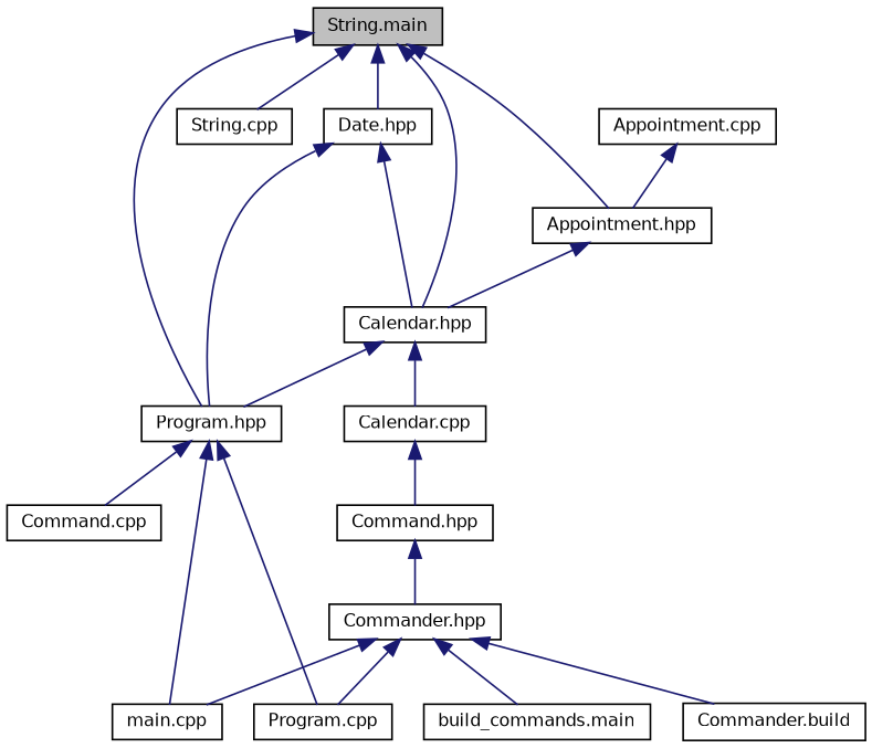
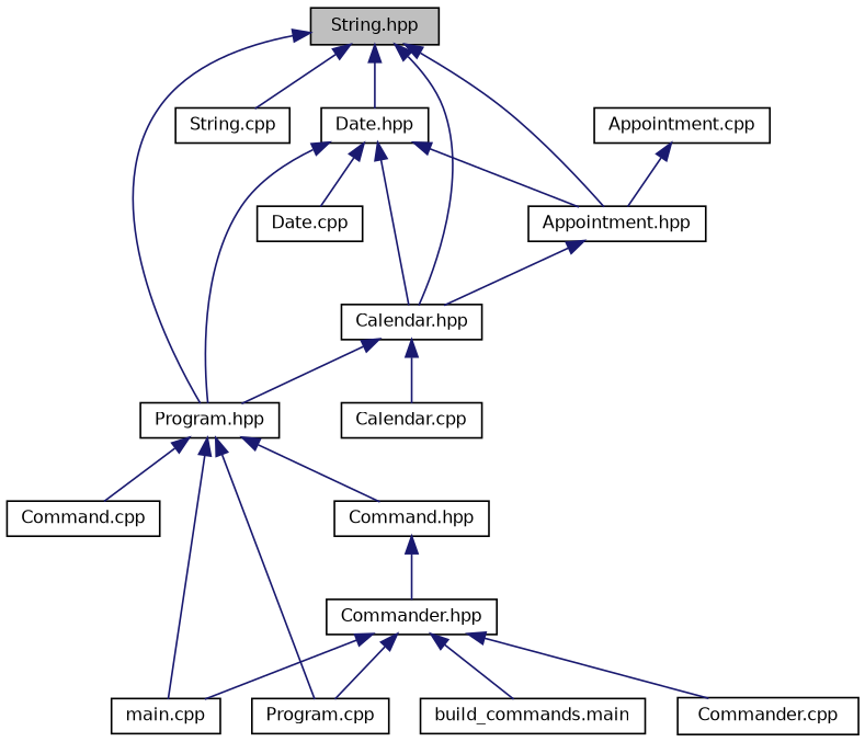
  digraph {
    node [color=black fillcolor=white fontname=Helvetica fontsize=10 shape=record style=filled]
    edge [color=midnightblue dir=back fontname=Helvetica fontsize=10 labelfontname=Helvetica labelfontsize=10 style=solid]
-   n1 [fillcolor=grey75 fontcolor=black height=0.2 label="String.main" width=0.4]
+   n1 [fillcolor=grey75 fontcolor=black height=0.2 label="String.hpp" width=0.4]
    n2 [height=0.2 label="Date.hpp" width=0.4]
    n3 [height=0.2 label="Appointment.hpp" width=0.4]
    n4 [height=0.2 label="Calendar.hpp" width=0.4]
    n5 [height=0.2 label="Program.hpp" width=0.4]
    n6 [height=0.2 label="String.cpp" width=0.4]
+   n7 [height=0.2 label="Date.cpp" width=0.4]
    n8 [height=0.2 label="Calendar.cpp" width=0.4]
    n9 [height=0.2 label="Command.hpp" width=0.4]
    n10 [height=0.2 label="main.cpp" width=0.4]
    n11 [height=0.2 label="Program.cpp" width=0.4]
    n12 [height=0.2 label="Command.cpp" width=0.4]
    n13 [height=0.2 label="Appointment.cpp" width=0.4]
    n14 [height=0.2 label="Commander.hpp" width=0.4]
    n15 [height=0.2 label="build_commands.main" width=0.4]
-   n16 [height=0.2 label="Commander.build" width=0.4]
+   n16 [height=0.2 label="Commander.cpp" width=0.4]
    n1 -> n2
    n1 -> n3
    n1 -> n4
    n1 -> n5
    n1 -> n6
+   n2 -> n3
    n2 -> n4
    n2 -> n5
+   n2 -> n7
    n3 -> n4
    n4 -> n5
    n4 -> n8
-   n8 -> n9
+   n5 -> n9
    n5 -> n10
    n5 -> n11
    n5 -> n12
    n9 -> n14
    n13 -> n3
    n14 -> n10
    n14 -> n11
    n14 -> n15
    n14 -> n16
  }
